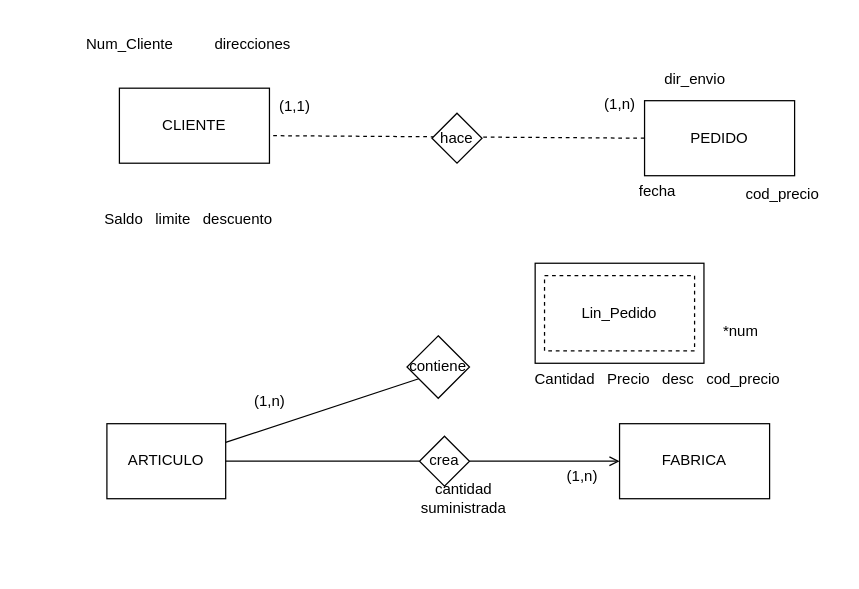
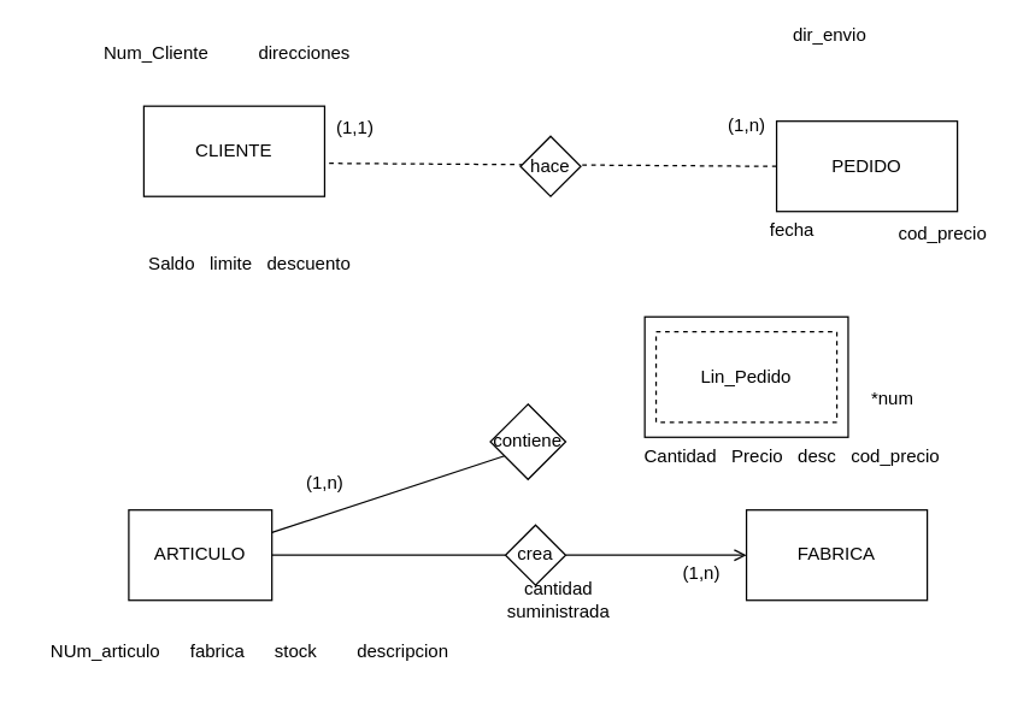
  <mxCell id="0" />
  <mxCell id="1" parent="0" />
  <mxCell id="2" value="CLIENTE" style="whiteSpace=wrap;html=1;" vertex="1" parent="1"><mxGeometry x="95" y="70" width="120" height="60" as="geometry" /></mxCell>
  <mxCell id="3" value="ARTICULO" style="whiteSpace=wrap;html=1;" vertex="1" parent="1"><mxGeometry x="85" y="338.33" width="95" height="60" as="geometry" /></mxCell>
- <mxCell id="4" value="Saldo&amp;nbsp; &amp;nbsp;limite&amp;nbsp; &amp;nbsp;descuento" style="text;html=1;align=center;verticalAlign=middle;resizable=0;points=[];autosize=1;strokeColor=none;fillColor=none;" vertex="1" parent="1"><mxGeometry x="70" y="160" width="160" height="30" as="geometry" /></mxCell>
+ <mxCell id="4" value="Saldo&amp;nbsp; &amp;nbsp;limite&amp;nbsp; &amp;nbsp;descuento" style="text;html=1;align=center;verticalAlign=middle;resizable=0;points=[];autosize=1;strokeColor=none;fillColor=none;" vertex="1" parent="1"><mxGeometry x="85" y="160" width="160" height="30" as="geometry" /></mxCell>
  <mxCell id="5" value="Num_Cliente&amp;nbsp; &amp;nbsp; &amp;nbsp; &amp;nbsp; &amp;nbsp; direcciones" style="text;html=1;align=center;verticalAlign=middle;resizable=0;points=[];autosize=1;strokeColor=none;fillColor=none;" vertex="1" parent="1"><mxGeometry x="55" y="20" width="190" height="30" as="geometry" /></mxCell>
+ <mxCell id="6" value="NUm_articulo&amp;nbsp; &amp;nbsp; &amp;nbsp; fabrica&amp;nbsp; &amp;nbsp; &amp;nbsp; stock&amp;nbsp; &amp;nbsp; &amp;nbsp; &amp;nbsp; descripcion" style="text;html=1;align=center;verticalAlign=middle;resizable=0;points=[];autosize=1;strokeColor=none;fillColor=none;" vertex="1" parent="1"><mxGeometry x="20" y="418.33" width="290" height="30" as="geometry" /></mxCell>
  <mxCell id="7" value="PEDIDO" style="whiteSpace=wrap;html=1;" vertex="1" parent="1"><mxGeometry x="515" y="80" width="120" height="60" as="geometry" /></mxCell>
  <mxCell id="8" value="FABRICA" style="whiteSpace=wrap;html=1;" vertex="1" parent="1"><mxGeometry x="495" y="338.33" width="120" height="60" as="geometry" /></mxCell>
  <mxCell id="9" value="" style="endArrow=none;html=1;rounded=0;entryX=0;entryY=0.5;entryDx=0;entryDy=0;exitX=1.025;exitY=0.633;exitDx=0;exitDy=0;exitPerimeter=0;dashed=1;" edge="1" parent="1" source="2" target="7"><mxGeometry width="50" height="50" relative="1" as="geometry"><mxPoint x="315" y="370" as="sourcePoint" /><mxPoint x="365" y="320" as="targetPoint" /></mxGeometry></mxCell>
  <mxCell id="10" value="hace" style="rhombus;whiteSpace=wrap;html=1;" vertex="1" parent="1"><mxGeometry x="345" y="90" width="40" height="40" as="geometry" /></mxCell>
  <mxCell id="11" value="(1,n)" style="text;html=1;align=center;verticalAlign=middle;resizable=0;points=[];autosize=1;strokeColor=none;fillColor=none;" vertex="1" parent="1"><mxGeometry x="470" y="68" width="50" height="30" as="geometry" /></mxCell>
  <mxCell id="12" value="(1,1)" style="text;html=1;align=center;verticalAlign=middle;resizable=0;points=[];autosize=1;strokeColor=none;fillColor=none;" vertex="1" parent="1"><mxGeometry x="210" y="70" width="50" height="30" as="geometry" /></mxCell>
  <mxCell id="13" value="" style="endArrow=none;html=1;rounded=0;entryX=0.25;entryY=1;entryDx=0;entryDy=0;exitX=1;exitY=0.25;exitDx=0;exitDy=0;" edge="1" parent="1" source="3"><mxGeometry width="50" height="50" relative="1" as="geometry"><mxPoint x="205" y="353.33" as="sourcePoint" /><mxPoint x="341.667" y="299.997" as="targetPoint" /></mxGeometry></mxCell>
  <mxCell id="14" value="contiene" style="rhombus;whiteSpace=wrap;html=1;" vertex="1" parent="1"><mxGeometry x="325" y="268" width="50" height="50" as="geometry" /></mxCell>
  <mxCell id="15" value="" style="endArrow=open;html=1;rounded=0;exitX=1;exitY=0.5;exitDx=0;exitDy=0;entryX=0;entryY=0.5;entryDx=0;entryDy=0;" edge="1" parent="1" source="17" target="8"><mxGeometry width="50" height="50" relative="1" as="geometry"><mxPoint x="295" y="408.33" as="sourcePoint" /><mxPoint x="345" y="358.33" as="targetPoint" /></mxGeometry></mxCell>
  <mxCell id="16" value="" style="endArrow=none;html=1;rounded=0;exitX=1;exitY=0.5;exitDx=0;exitDy=0;entryX=0;entryY=0.5;entryDx=0;entryDy=0;" edge="1" parent="1" source="3" target="17"><mxGeometry width="50" height="50" relative="1" as="geometry"><mxPoint x="205" y="368.33" as="sourcePoint" /><mxPoint x="495" y="368.33" as="targetPoint" /></mxGeometry></mxCell>
  <mxCell id="17" value="crea" style="rhombus;whiteSpace=wrap;html=1;" vertex="1" parent="1"><mxGeometry x="335" y="348.33" width="40" height="40" as="geometry" /></mxCell>
  <mxCell id="18" value="(1,n)" style="text;html=1;align=center;verticalAlign=middle;resizable=0;points=[];autosize=1;strokeColor=none;fillColor=none;" vertex="1" parent="1"><mxGeometry x="190" y="306.33" width="50" height="30" as="geometry" /></mxCell>
  <mxCell id="19" value="(1,n)" style="text;html=1;align=center;verticalAlign=middle;resizable=0;points=[];autosize=1;strokeColor=none;fillColor=none;" vertex="1" parent="1"><mxGeometry x="440" y="366.33" width="50" height="30" as="geometry" /></mxCell>
  <mxCell id="20" value="cantidad&lt;div&gt;suministrada&lt;/div&gt;" style="text;html=1;align=center;verticalAlign=middle;resizable=0;points=[];autosize=1;strokeColor=none;fillColor=none;" vertex="1" parent="1"><mxGeometry x="325" y="378.33" width="90" height="40" as="geometry" /></mxCell>
  <mxCell id="21" value="Lin_Pedido" style="whiteSpace=wrap;html=1;dashed=1;" vertex="1" parent="1"><mxGeometry x="435" y="220" width="120" height="60" as="geometry" /></mxCell>
  <mxCell id="22" value="" style="whiteSpace=wrap;html=1;fillColor=none;" vertex="1" parent="1"><mxGeometry x="427.5" y="210" width="135" height="80" as="geometry" /></mxCell>
  <mxCell id="23" value="Cantidad&amp;nbsp; &amp;nbsp;Precio&amp;nbsp; &amp;nbsp;desc&amp;nbsp; &amp;nbsp;cod_precio" style="text;html=1;align=center;verticalAlign=middle;resizable=0;points=[];autosize=1;strokeColor=none;fillColor=none;" vertex="1" parent="1"><mxGeometry x="415" y="288" width="220" height="30" as="geometry" /></mxCell>
  <mxCell id="24" value="&amp;nbsp;*num" style="text;html=1;align=center;verticalAlign=middle;resizable=0;points=[];autosize=1;strokeColor=none;fillColor=none;" vertex="1" parent="1"><mxGeometry x="565" y="250" width="50" height="30" as="geometry" /></mxCell>
  <mxCell id="25" value="cod_precio" style="text;html=1;align=center;verticalAlign=middle;resizable=0;points=[];autosize=1;strokeColor=none;fillColor=none;" vertex="1" parent="1"><mxGeometry x="585" y="140" width="80" height="30" as="geometry" /></mxCell>
  <mxCell id="26" value="fecha" style="text;html=1;align=center;verticalAlign=middle;resizable=0;points=[];autosize=1;strokeColor=none;fillColor=none;" vertex="1" parent="1"><mxGeometry x="500" y="138" width="50" height="30" as="geometry" /></mxCell>
- <mxCell id="27" value="dir_envio" style="text;html=1;align=center;verticalAlign=middle;resizable=0;points=[];autosize=1;strokeColor=none;fillColor=none;" vertex="1" parent="1"><mxGeometry x="520" y="48" width="70" height="30" as="geometry" /></mxCell>
+ <mxCell id="27" value="dir_envio" style="text;html=1;align=center;verticalAlign=middle;resizable=0;points=[];autosize=1;strokeColor=none;fillColor=none;" vertex="1" parent="1"><mxGeometry x="515" y="8" width="70" height="30" as="geometry" /></mxCell>
